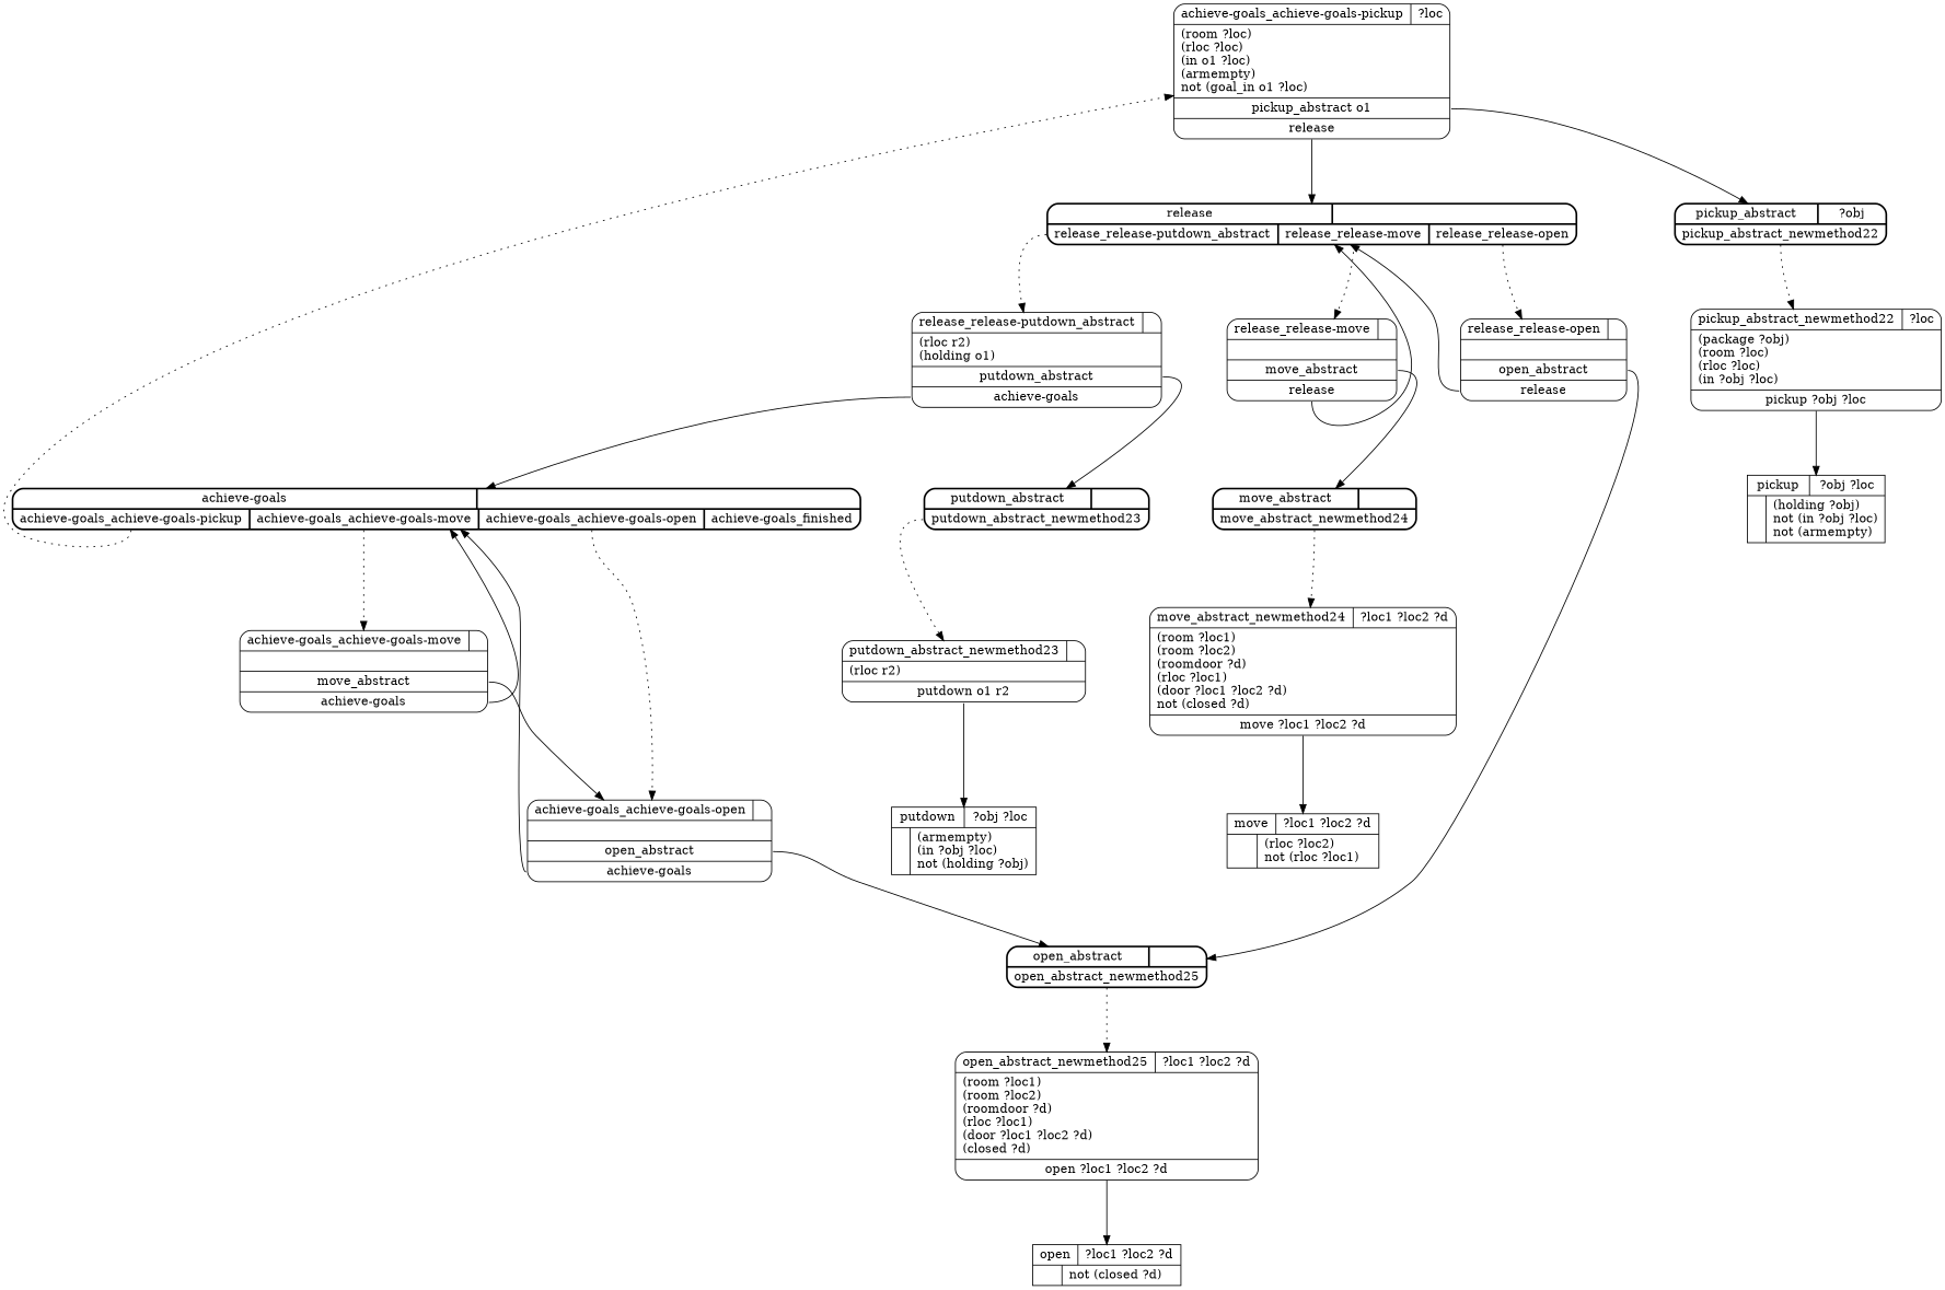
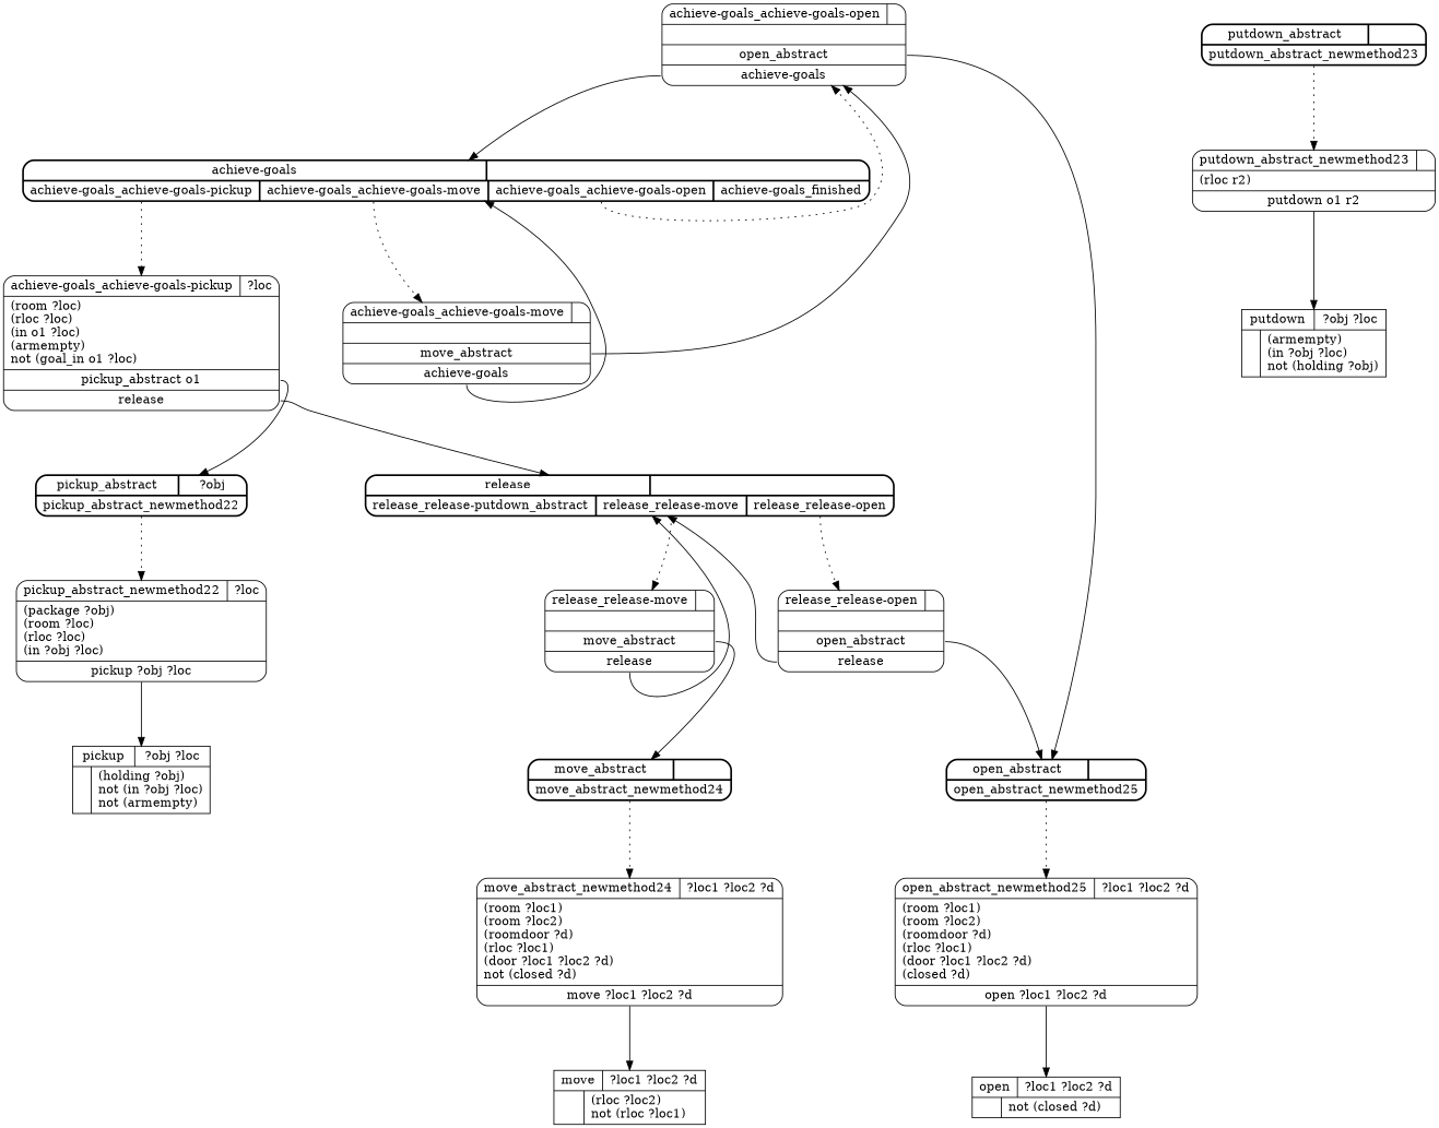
  digraph {
    nodesep=1
    ranksep=1
    node [shape=Mrecord]
    edge [tailport=0]
    pickup [label="{{\N|?obj ?loc}|{|(holding ?obj)\lnot (in ?obj ?loc)\lnot (armempty)\l}}" shape=record]
    putdown [label="{{\N|?obj ?loc}|{|(armempty)\l(in ?obj ?loc)\lnot (holding ?obj)\l}}" shape=record]
    move [label="{{\N|?loc1 ?loc2 ?d}|{|(rloc ?loc2)\lnot (rloc ?loc1)\l}}" shape=record]
    open [label="{{\N|?loc1 ?loc2 ?d}|{|not (closed ?d)\l}}" shape=record]
    "achieve-goals" [label="{{\N|}|{<0>achieve-goals_achieve-goals-pickup|<1>achieve-goals_achieve-goals-move|<2>achieve-goals_achieve-goals-open|<3>achieve-goals_finished}}" style=bold]
    "achieve-goals_achieve-goals-pickup" [label="{{\N|?loc}|(room ?loc)\l(rloc ?loc)\l(in o1 ?loc)\l(armempty)\lnot (goal_in o1 ?loc)\l|<0>pickup_abstract o1|<1>release}"]
    "achieve-goals_achieve-goals-move" [label="{{\N|}||<0>move_abstract|<1>achieve-goals}"]
    "achieve-goals_achieve-goals-open" [label="{{\N|}||<0>open_abstract|<1>achieve-goals}"]
    pickup_abstract [label="{{\N|?obj}|{<0>pickup_abstract_newmethod22}}" style=bold]
    release [label="{{\N|}|{<0>release_release-putdown_abstract|<1>release_release-move|<2>release_release-open}}" style=bold]
    open_abstract [label="{{\N|}|{<0>open_abstract_newmethod25}}" style=bold]
    pickup_abstract_newmethod22 [label="{{\N|?loc}|(package ?obj)\l(room ?loc)\l(rloc ?loc)\l(in ?obj ?loc)\l|<0>pickup ?obj ?loc}"]
-   "release_release-putdown_abstract" [label="{{\N|}|(rloc r2)\l(holding o1)\l|<0>putdown_abstract|<1>achieve-goals}"]
    "release_release-move" [label="{{\N|}||<0>move_abstract|<1>release}"]
    "release_release-open" [label="{{\N|}||<0>open_abstract|<1>release}"]
    putdown_abstract [label="{{\N|}|{<0>putdown_abstract_newmethod23}}" style=bold]
    move_abstract [label="{{\N|}|{<0>move_abstract_newmethod24}}" style=bold]
    move_abstract_newmethod24 [label="{{\N|?loc1 ?loc2 ?d}|(room ?loc1)\l(room ?loc2)\l(roomdoor ?d)\l(rloc ?loc1)\l(door ?loc1 ?loc2 ?d)\lnot (closed ?d)\l|<0>move ?loc1 ?loc2 ?d}"]
    open_abstract_newmethod25 [label="{{\N|?loc1 ?loc2 ?d}|(room ?loc1)\l(room ?loc2)\l(roomdoor ?d)\l(rloc ?loc1)\l(door ?loc1 ?loc2 ?d)\l(closed ?d)\l|<0>open ?loc1 ?loc2 ?d}"]
    putdown_abstract_newmethod23 [label="{{\N|}|(rloc r2)\l|<0>putdown o1 r2}"]
    "achieve-goals" -> "achieve-goals_achieve-goals-pickup" [style=dotted]
    "achieve-goals" -> "achieve-goals_achieve-goals-move" [style=dotted tailport=1]
    "achieve-goals" -> "achieve-goals_achieve-goals-open" [style=dotted tailport=2]
    "achieve-goals_achieve-goals-pickup" -> pickup_abstract
    "achieve-goals_achieve-goals-pickup" -> release [tailport=1]
    "achieve-goals_achieve-goals-move" -> "achieve-goals" [tailport=1]
    "achieve-goals_achieve-goals-move" -> "achieve-goals_achieve-goals-open"
    "achieve-goals_achieve-goals-open" -> "achieve-goals" [tailport=1]
    "achieve-goals_achieve-goals-open" -> open_abstract
    pickup_abstract -> pickup_abstract_newmethod22 [style=dotted]
-   release -> "release_release-putdown_abstract" [style=dotted]
    release -> "release_release-move" [style=dotted tailport=1]
    release -> "release_release-open" [style=dotted tailport=2]
    open_abstract -> open_abstract_newmethod25 [style=dotted]
    pickup_abstract_newmethod22 -> pickup
-   "release_release-putdown_abstract" -> "achieve-goals" [tailport=1]
-   "release_release-putdown_abstract" -> putdown_abstract
    "release_release-move" -> release [tailport=1]
    "release_release-move" -> move_abstract
    "release_release-open" -> release [tailport=1]
    "release_release-open" -> open_abstract
    putdown_abstract -> putdown_abstract_newmethod23 [style=dotted]
    move_abstract -> move_abstract_newmethod24 [style=dotted]
    move_abstract_newmethod24 -> move
    open_abstract_newmethod25 -> open
    putdown_abstract_newmethod23 -> putdown
  }
